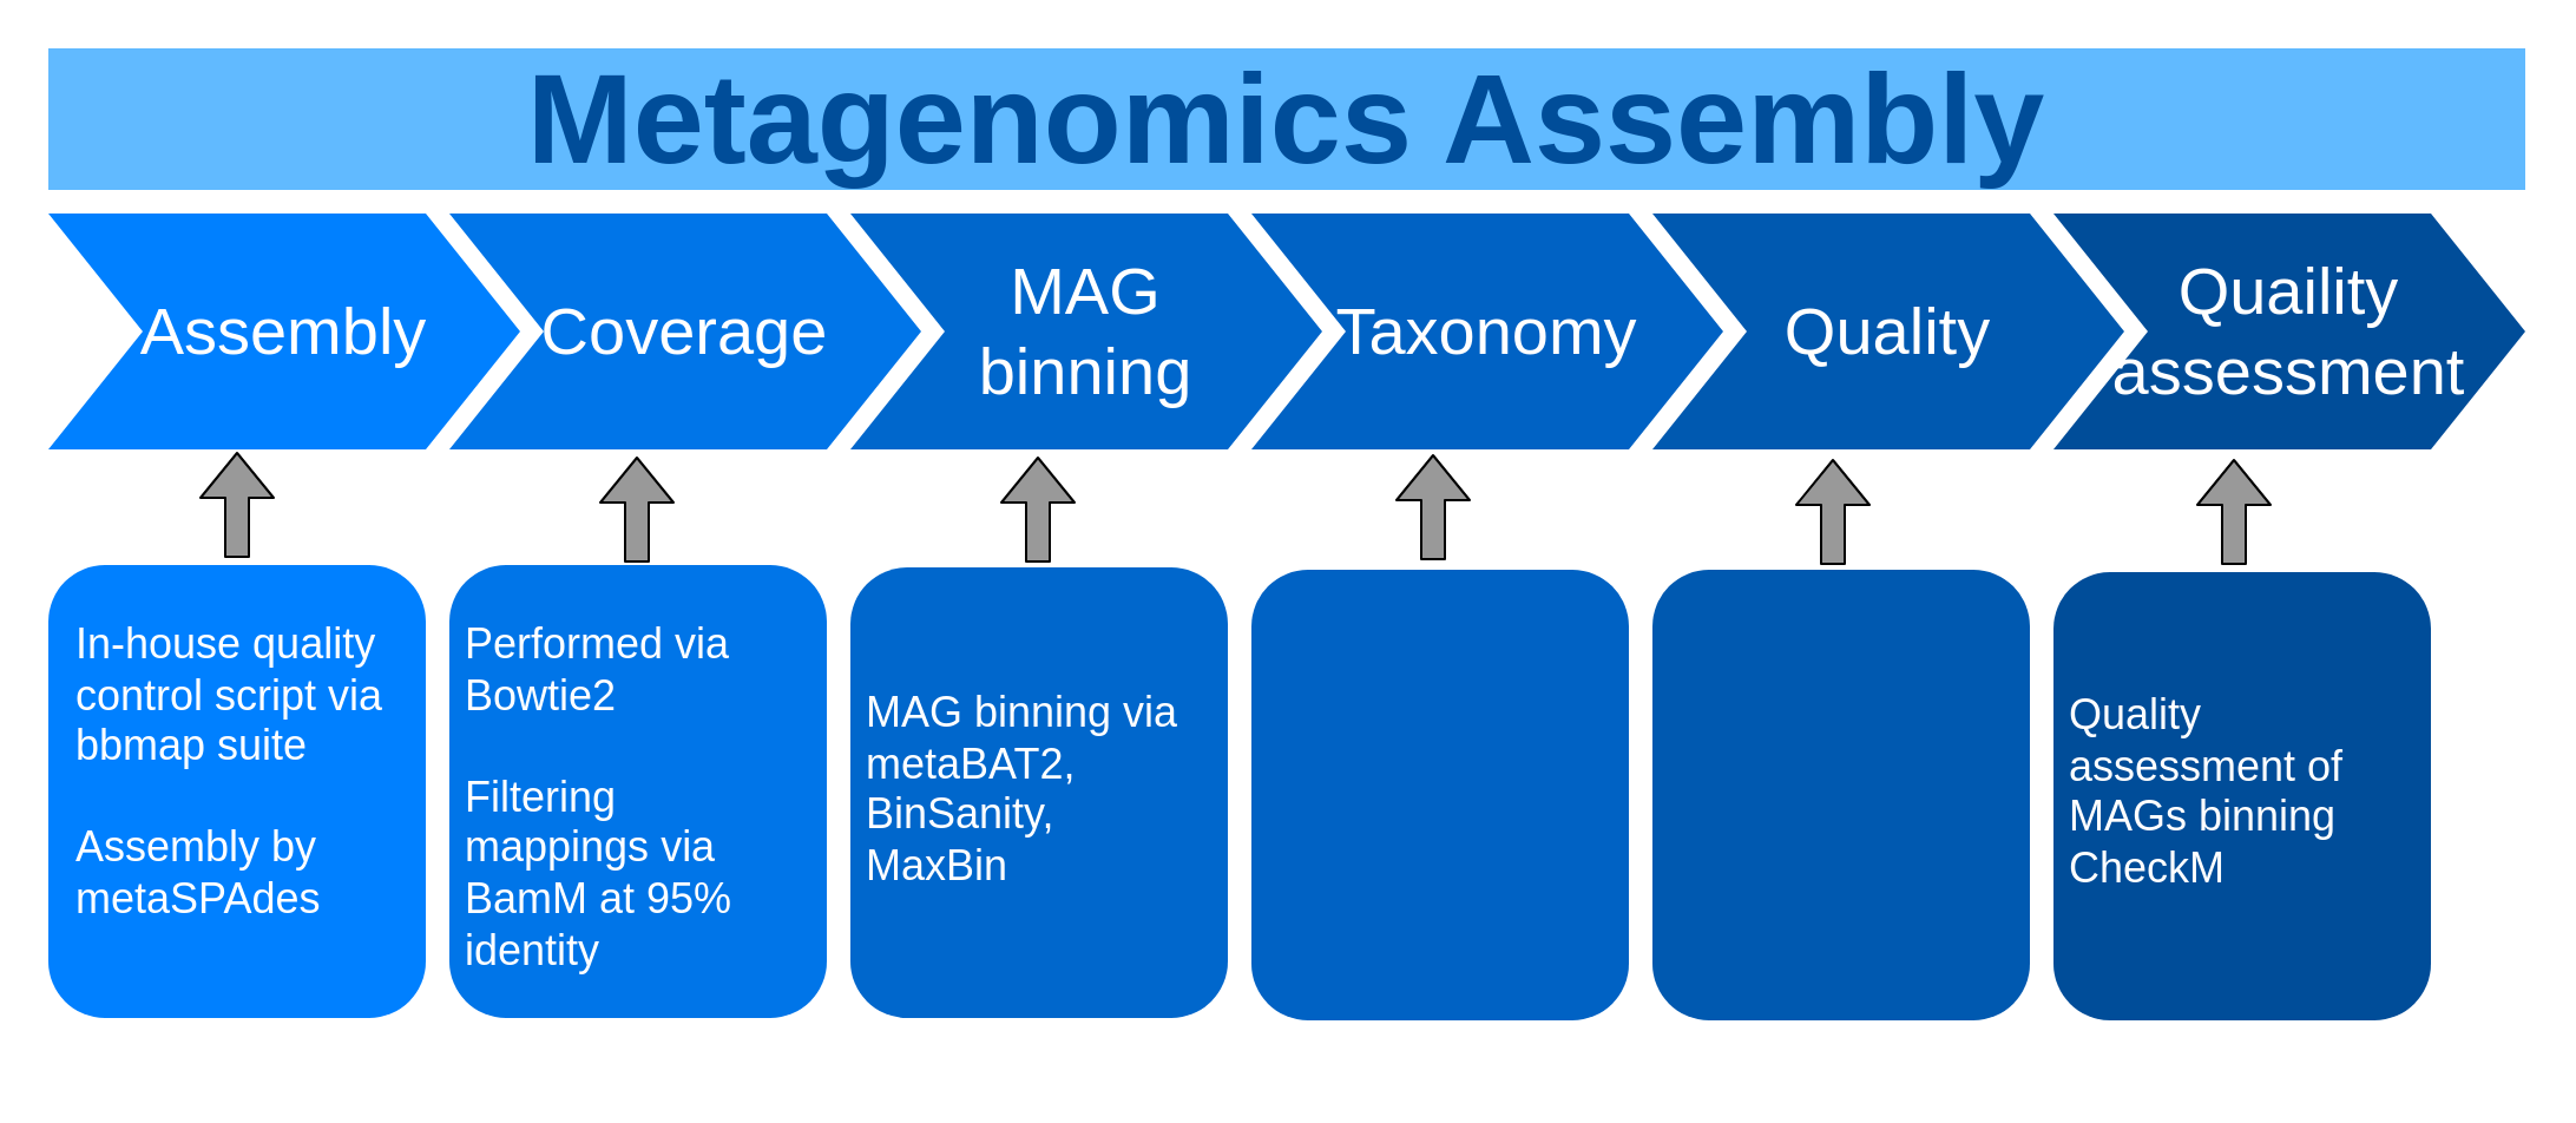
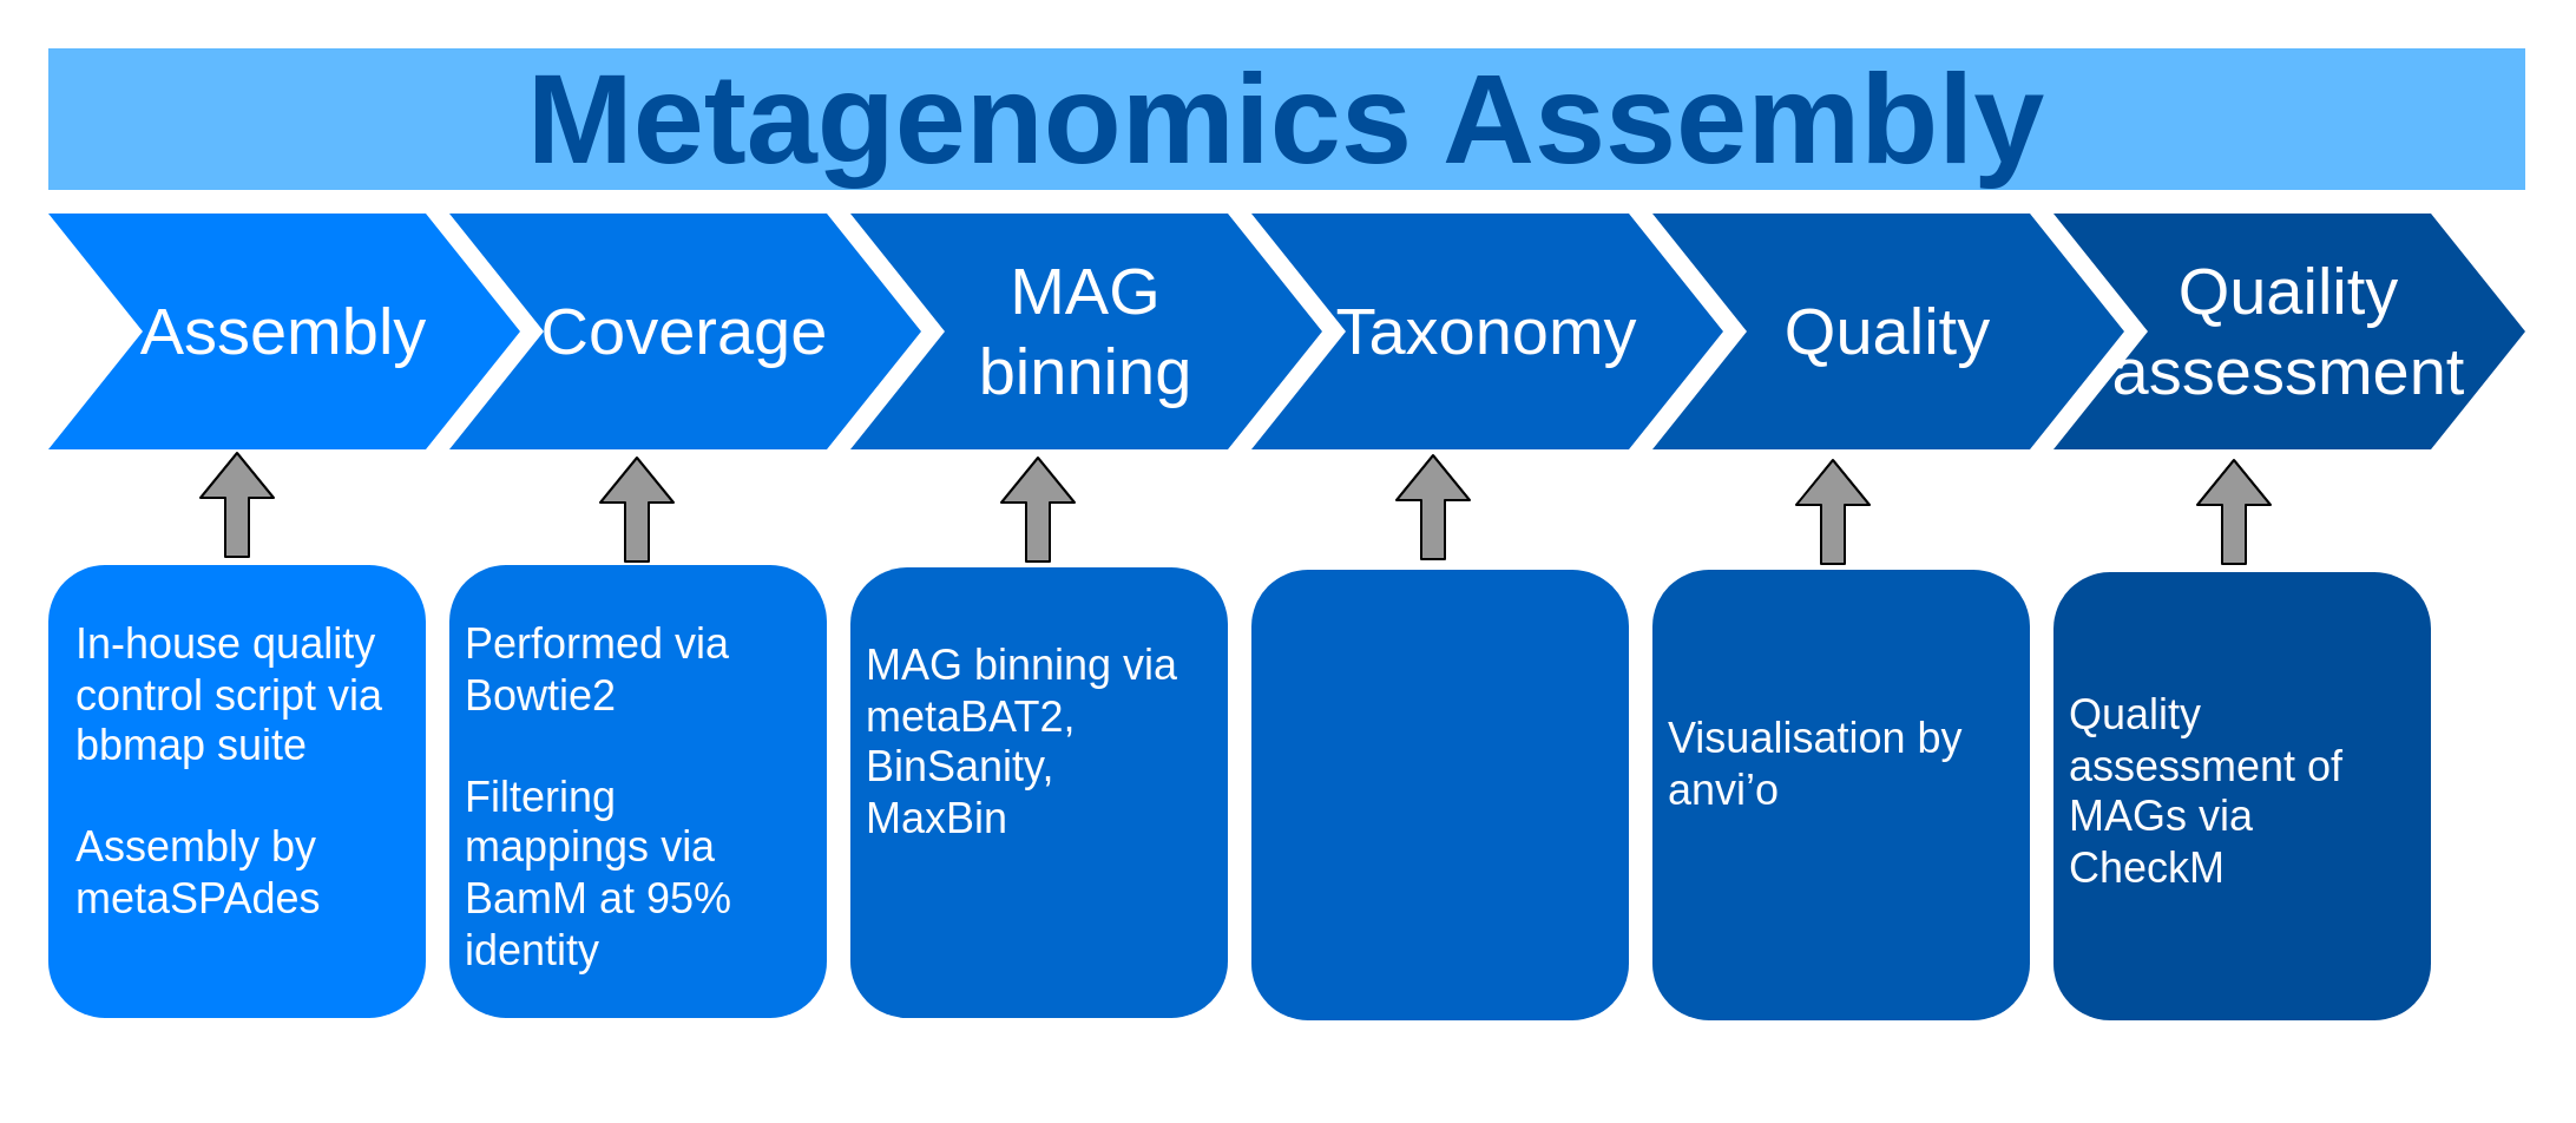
  <mxCell id="0" />
  <mxCell id="1" parent="0" />
  <mxCell id="2" value="" style="rounded=1;whiteSpace=wrap;html=1;fillColor=#0080FF;strokeColor=none;" parent="1" vertex="1"><mxGeometry y="239" width="160" height="192" as="geometry" x="20" /></mxCell>
  <mxCell id="3" value="Assembly" style="shape=step;whiteSpace=wrap;html=1;fontSize=28;fillColor=#0080FF;fontColor=#FFFFFF;strokeColor=none;" parent="1" vertex="1"><mxGeometry y="90" width="200" height="100" as="geometry" x="20" /></mxCell>
  <mxCell id="4" value="Coverage" style="shape=step;whiteSpace=wrap;html=1;fontSize=28;fillColor=#0075E8;fontColor=#FFFFFF;strokeColor=none;" parent="1" vertex="1"><mxGeometry x="190" y="90" width="200" height="100" as="geometry" /></mxCell>
  <mxCell id="5" value="MAG &lt;br&gt;binning" style="shape=step;whiteSpace=wrap;html=1;fontSize=28;fillColor=#0067CC;fontColor=#FFFFFF;strokeColor=none;" parent="1" vertex="1"><mxGeometry x="360" y="90" width="200" height="100" as="geometry" /></mxCell>
  <mxCell id="6" value="Taxonomy" style="shape=step;whiteSpace=wrap;html=1;fontSize=28;fillColor=#0062C4;fontColor=#FFFFFF;strokeColor=none;" parent="1" vertex="1"><mxGeometry x="530" y="90" width="200" height="100" as="geometry" /></mxCell>
  <mxCell id="7" value="Quality" style="shape=step;whiteSpace=wrap;html=1;fontSize=28;fillColor=#0059B0;fontColor=#FFFFFF;strokeColor=none;align=center;" parent="1" vertex="1"><mxGeometry x="700" y="90" width="200" height="100" as="geometry" /></mxCell>
  <mxCell id="8" value="Quaility assessment" style="shape=step;whiteSpace=wrap;html=1;fontSize=28;fillColor=#004D99;fontColor=#FFFFFF;strokeColor=none;" parent="1" vertex="1"><mxGeometry x="870" y="90" width="200" height="100" as="geometry" /></mxCell>
  <mxCell id="9" value="Metagenomics Assembly" style="text;html=1;strokeColor=none;fillColor=#61BAFF;align=center;verticalAlign=middle;whiteSpace=wrap;fontSize=54;fontStyle=1;fontColor=#004D99;" parent="1" vertex="1"><mxGeometry y="20" width="1050" height="60" as="geometry" x="20" /></mxCell>
  <mxCell id="10" value="&lt;font style=&quot;font-size: 18px&quot; color=&quot;#ffffff&quot;&gt;In-house quality control script via bbmap suite&lt;br&gt;&lt;br&gt;Assembly by metaSPAdes&lt;/font&gt;" style="text;spacingTop=-5;fillColor=#0080FF;whiteSpace=wrap;html=1;align=left;fontSize=12;fontFamily=Helvetica;fillColor=none;strokeColor=none;" parent="1" vertex="1"><mxGeometry x="30" y="261" width="140" height="120" as="geometry" /></mxCell>
  <mxCell id="11" value="" style="rounded=1;whiteSpace=wrap;html=1;fillColor=#0075E8;strokeColor=none;" parent="1" vertex="1"><mxGeometry x="190" y="239" width="160" height="192" as="geometry" /></mxCell>
  <mxCell id="12" value="&lt;font color=&quot;#ffffff&quot;&gt;&lt;div&gt;&lt;span style=&quot;font-size: 18px&quot;&gt;Performed via Bowtie2&lt;/span&gt;&lt;/div&gt;&lt;div&gt;&lt;span style=&quot;font-size: 18px&quot;&gt;&lt;br&gt;&lt;/span&gt;&lt;/div&gt;&lt;span style=&quot;font-size: 18px&quot;&gt;Filtering mappings&amp;nbsp;&lt;/span&gt;&lt;/font&gt;&lt;span style=&quot;font-size: 18px ; color: rgb(255 , 255 , 255)&quot;&gt;via BamM at 95% identity&lt;/span&gt;&lt;font color=&quot;#ffffff&quot;&gt;&lt;span style=&quot;font-size: 18px&quot;&gt;&lt;br&gt;&lt;/span&gt;&lt;div&gt;&lt;/div&gt;&lt;br&gt;&lt;/font&gt;" style="text;spacingTop=-5;fillColor=#0080FF;whiteSpace=wrap;html=1;align=left;fontSize=12;fontFamily=Helvetica;fillColor=none;strokeColor=none;" parent="1" vertex="1"><mxGeometry x="195" y="261" width="145" height="190" as="geometry" /></mxCell>
  <mxCell id="13" value="" style="rounded=1;whiteSpace=wrap;html=1;fillColor=#0067CC;strokeColor=none;" parent="1" vertex="1"><mxGeometry x="360" y="240" width="160" height="191" as="geometry" /></mxCell>
- <mxCell id="14" value="&lt;font color=&quot;#ffffff&quot;&gt;&lt;div&gt;&lt;/div&gt;&lt;/font&gt;&lt;font color=&quot;#ffffff&quot;&gt;&lt;div&gt;&lt;span style=&quot;font-size: 18px&quot;&gt;MAG binning via metaBAT2, BinSanity, MaxBin&lt;/span&gt;&lt;/div&gt;&lt;/font&gt;" style="text;spacingTop=-5;fillColor=#0080FF;whiteSpace=wrap;html=1;align=left;fontSize=12;fontFamily=Helvetica;fillColor=none;strokeColor=none;" parent="1" vertex="1"><mxGeometry x="365" y="290" width="145" height="121" as="geometry" /></mxCell>
+ <mxCell id="14" value="&lt;font color=&quot;#ffffff&quot;&gt;&lt;div&gt;&lt;/div&gt;&lt;/font&gt;&lt;font color=&quot;#ffffff&quot;&gt;&lt;div&gt;&lt;span style=&quot;font-size: 18px&quot;&gt;MAG binning via metaBAT2, BinSanity, MaxBin&lt;/span&gt;&lt;/div&gt;&lt;/font&gt;" style="text;spacingTop=-5;fillColor=#0080FF;whiteSpace=wrap;html=1;align=left;fontSize=12;fontFamily=Helvetica;fillColor=none;strokeColor=none;" parent="1" vertex="1"><mxGeometry x="365" y="270" width="145" height="121" as="geometry" /></mxCell>
  <mxCell id="15" value="" style="rounded=1;whiteSpace=wrap;html=1;fillColor=#0062C4;strokeColor=none;" parent="1" vertex="1"><mxGeometry x="530" y="241" width="160" height="191" as="geometry" /></mxCell>
  <mxCell id="16" value="" style="rounded=1;whiteSpace=wrap;html=1;fillColor=#0059B0;strokeColor=none;" parent="1" vertex="1"><mxGeometry x="700" y="241" width="160" height="191" as="geometry" /></mxCell>
+ <mxCell id="17" value="&lt;font color=&quot;#ffffff&quot;&gt;&lt;div&gt;&lt;/div&gt;&lt;/font&gt;&lt;font color=&quot;#ffffff&quot;&gt;&lt;div&gt;&lt;span style=&quot;font-size: 18px&quot;&gt;Visualisation by anvi’o&lt;/span&gt;&lt;/div&gt;&lt;/font&gt;" style="text;spacingTop=-5;fillColor=#0080FF;whiteSpace=wrap;html=1;align=left;fontSize=12;fontFamily=Helvetica;fillColor=none;strokeColor=none;" parent="1" vertex="1"><mxGeometry x="705" y="301" width="145" height="81" as="geometry" /></mxCell>
  <mxCell id="18" value="" style="rounded=1;whiteSpace=wrap;html=1;fillColor=#004D99;strokeColor=none;" parent="1" vertex="1"><mxGeometry x="870" y="242" width="160" height="190" as="geometry" /></mxCell>
- <mxCell id="19" value="&lt;font color=&quot;#ffffff&quot;&gt;&lt;div&gt;&lt;/div&gt;&lt;/font&gt;&lt;font color=&quot;#ffffff&quot;&gt;&lt;div&gt;&lt;span style=&quot;font-size: 18px&quot;&gt;Quality assessment of MAGs binning CheckM&lt;/span&gt;&lt;/div&gt;&lt;div&gt;&lt;br&gt;&lt;/div&gt;&lt;/font&gt;" style="text;spacingTop=-5;fillColor=#0080FF;whiteSpace=wrap;html=1;align=left;fontSize=12;fontFamily=Helvetica;fillColor=none;strokeColor=none;" parent="1" vertex="1"><mxGeometry x="875" y="291" width="145" height="163" as="geometry" /></mxCell>
+ <mxCell id="19" value="&lt;font color=&quot;#ffffff&quot;&gt;&lt;div&gt;&lt;/div&gt;&lt;/font&gt;&lt;font color=&quot;#ffffff&quot;&gt;&lt;div&gt;&lt;span style=&quot;font-size: 18px&quot;&gt;Quality assessment of MAGs via CheckM&lt;/span&gt;&lt;/div&gt;&lt;div&gt;&lt;br&gt;&lt;/div&gt;&lt;/font&gt;" style="text;spacingTop=-5;fillColor=#0080FF;whiteSpace=wrap;html=1;align=left;fontSize=12;fontFamily=Helvetica;fillColor=none;strokeColor=none;" parent="1" vertex="1"><mxGeometry x="875" y="291" width="145" height="163" as="geometry" /></mxCell>
  <mxCell id="20" value="" style="shape=flexArrow;endArrow=classic;html=1;fillColor=#999999;" parent="1" edge="1"><mxGeometry width="50" height="50" relative="1" as="geometry"><mxPoint x="100" y="236" as="sourcePoint" /><mxPoint x="100" y="191" as="targetPoint" /></mxGeometry></mxCell>
  <mxCell id="21" value="" style="shape=flexArrow;endArrow=classic;html=1;fillColor=#999999;" parent="1" edge="1"><mxGeometry width="50" height="50" relative="1" as="geometry"><mxPoint x="269.5" y="238" as="sourcePoint" /><mxPoint x="269.5" y="193" as="targetPoint" /></mxGeometry></mxCell>
  <mxCell id="22" value="" style="shape=flexArrow;endArrow=classic;html=1;fillColor=#999999;" parent="1" edge="1"><mxGeometry width="50" height="50" relative="1" as="geometry"><mxPoint x="439.5" y="238" as="sourcePoint" /><mxPoint x="439.5" y="193" as="targetPoint" /></mxGeometry></mxCell>
  <mxCell id="23" value="" style="shape=flexArrow;endArrow=classic;html=1;fillColor=#999999;" parent="1" edge="1"><mxGeometry width="50" height="50" relative="1" as="geometry"><mxPoint x="607" y="237" as="sourcePoint" /><mxPoint x="607" y="192" as="targetPoint" /></mxGeometry></mxCell>
  <mxCell id="24" value="" style="shape=flexArrow;endArrow=classic;html=1;fillColor=#999999;" parent="1" edge="1"><mxGeometry width="50" height="50" relative="1" as="geometry"><mxPoint x="776.5" y="239" as="sourcePoint" /><mxPoint x="776.5" y="194" as="targetPoint" /></mxGeometry></mxCell>
  <mxCell id="25" value="" style="shape=flexArrow;endArrow=classic;html=1;fillColor=#999999;" parent="1" edge="1"><mxGeometry width="50" height="50" relative="1" as="geometry"><mxPoint x="946.5" y="239" as="sourcePoint" /><mxPoint x="946.5" y="194" as="targetPoint" /></mxGeometry></mxCell>
